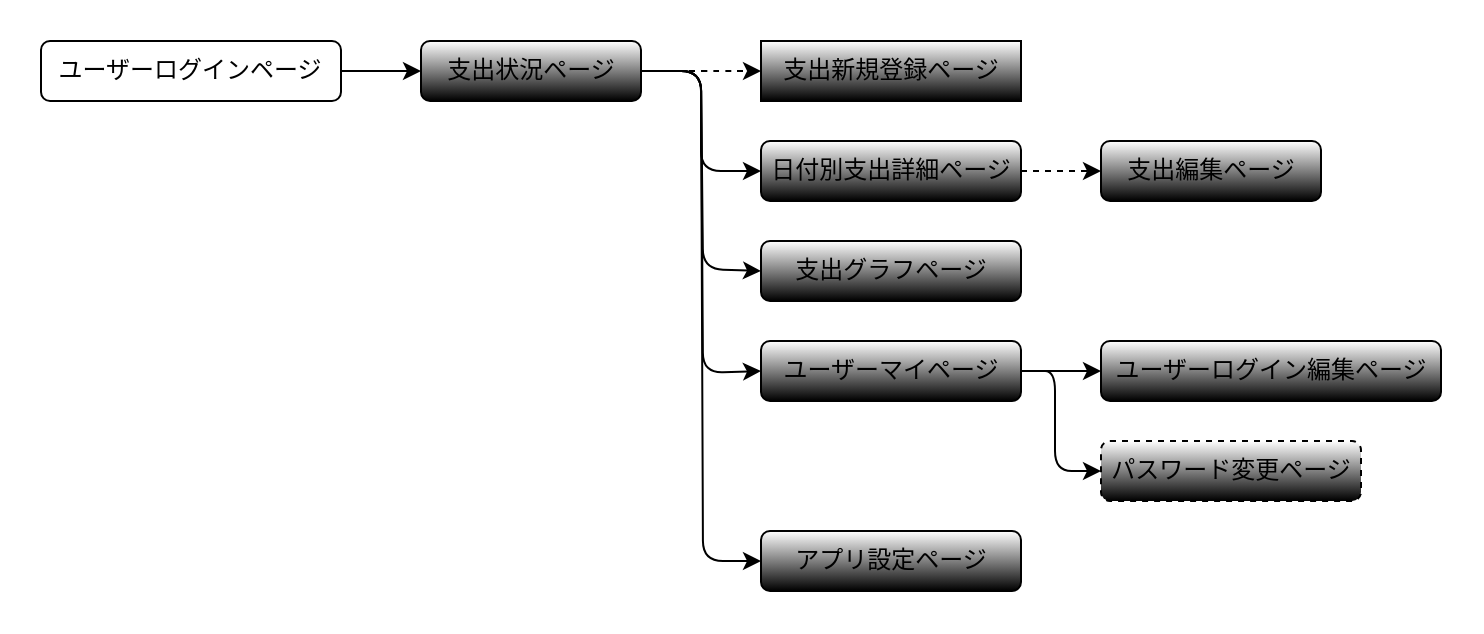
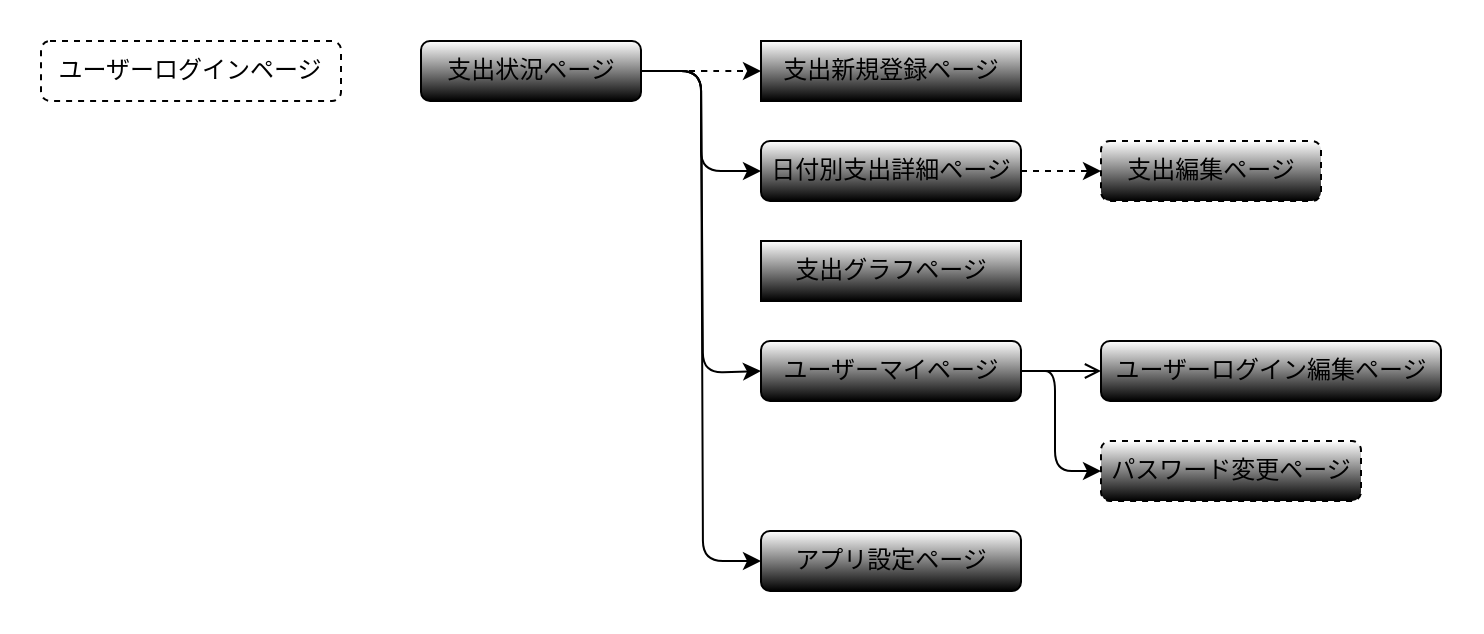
  <mxCell id="0" />
  <mxCell id="1" parent="0" />
- <mxCell id="2" style="edgeStyle=none;html=1;exitX=1;exitY=0.5;exitDx=0;exitDy=0;entryX=0;entryY=0.5;entryDx=0;entryDy=0;strokeColor=#000000;" parent="1" source="3" target="9" edge="1"><mxGeometry relative="1" as="geometry" /></mxCell>
- <mxCell id="3" value="ユーザーログインページ" style="rounded=1;whiteSpace=wrap;html=1;fillColor=#FFFFFF;gradientColor=none;fontColor=#000000;strokeColor=#000000;" parent="1" vertex="1"><mxGeometry x="20" y="20" width="150" height="30" as="geometry" /></mxCell>
+ <mxCell id="3" value="ユーザーログインページ" style="rounded=1;whiteSpace=wrap;html=1;fillColor=#FFFFFF;gradientColor=none;fontColor=#000000;strokeColor=#000000;dashed=1;" parent="1" vertex="1"><mxGeometry x="20" y="20" width="150" height="30" as="geometry" /></mxCell>
  <mxCell id="4" style="edgeStyle=none;html=1;strokeColor=#000000;dashed=1;" parent="1" source="9" target="10" edge="1"><mxGeometry relative="1" as="geometry"><Array as="points"><mxPoint x="360" y="35" /></Array></mxGeometry></mxCell>
  <mxCell id="5" style="edgeStyle=none;html=1;entryX=0;entryY=0.5;entryDx=0;entryDy=0;strokeColor=#000000;" parent="1" source="9" edge="1"><mxGeometry relative="1" as="geometry"><mxPoint x="380" y="85" as="targetPoint" /><Array as="points"><mxPoint x="350" y="35" /><mxPoint x="350" y="85" /></Array></mxGeometry></mxCell>
- <mxCell id="6" style="edgeStyle=none;html=1;entryX=0;entryY=0.5;entryDx=0;entryDy=0;strokeColor=#000000;" parent="1" source="9" target="14" edge="1"><mxGeometry relative="1" as="geometry"><Array as="points"><mxPoint x="350" y="35" /><mxPoint x="351" y="134" /></Array></mxGeometry></mxCell>
  <mxCell id="7" style="edgeStyle=none;html=1;exitX=1;exitY=0.5;exitDx=0;exitDy=0;entryX=0;entryY=0.5;entryDx=0;entryDy=0;strokeColor=#000000;" parent="1" source="9" edge="1"><mxGeometry relative="1" as="geometry"><mxPoint x="380" y="185" as="targetPoint" /><Array as="points"><mxPoint x="350" y="35" /><mxPoint x="351" y="186" /></Array></mxGeometry></mxCell>
  <mxCell id="8" style="edgeStyle=none;html=1;entryX=0;entryY=0.5;entryDx=0;entryDy=0;strokeColor=#000000;fontColor=#000000;" edge="1" parent="1"><mxGeometry relative="1" as="geometry"><mxPoint x="320" y="35" as="sourcePoint" /><mxPoint x="380" y="280" as="targetPoint" /><Array as="points"><mxPoint x="350" y="35" /><mxPoint x="351" y="280" /></Array></mxGeometry></mxCell>
  <mxCell id="9" value="支出状況ページ" style="rounded=1;html=1;strokeColor=#000000;gradientColor=default;fillColor=#FFFFFF;fontColor=#000000;" parent="1" vertex="1"><mxGeometry x="210" y="20" width="110" height="30" as="geometry" /></mxCell>
  <mxCell id="10" value="支出新規登録ページ" style="html=1;strokeColor=#000000;gradientColor=default;fillColor=#FFFFFF;fontColor=#000000;rounded=0;" parent="1" vertex="1"><mxGeometry x="380" y="20" width="130" height="30" as="geometry" /></mxCell>
- <mxCell id="11" value="支出編集ページ" style="rounded=1;html=1;strokeColor=#000000;gradientColor=default;fillColor=#FFFFFF;fontColor=#000000;" parent="1" vertex="1"><mxGeometry x="550" y="70" width="110" height="30" as="geometry" /></mxCell>
+ <mxCell id="11" value="支出編集ページ" style="rounded=1;html=1;strokeColor=#000000;gradientColor=default;fillColor=#FFFFFF;fontColor=#000000;dashed=1;" parent="1" vertex="1"><mxGeometry x="550" y="70" width="110" height="30" as="geometry" /></mxCell>
  <mxCell id="12" style="edgeStyle=none;html=1;exitX=1;exitY=0.5;exitDx=0;exitDy=0;entryX=0;entryY=0.5;entryDx=0;entryDy=0;strokeColor=#000000;dashed=1;" parent="1" source="13" target="11" edge="1"><mxGeometry relative="1" as="geometry" /></mxCell>
  <mxCell id="13" value="日付別支出詳細ページ" style="rounded=1;html=1;strokeColor=#000000;gradientColor=default;fillColor=#FFFFFF;fontColor=#000000;" parent="1" vertex="1"><mxGeometry x="380" y="70" width="130" height="30" as="geometry" /></mxCell>
- <mxCell id="14" value="支出グラフページ" style="rounded=1;html=1;strokeColor=#000000;gradientColor=default;fillColor=#FFFFFF;fontColor=#000000;" parent="1" vertex="1"><mxGeometry x="380" y="120" width="130" height="30" as="geometry" /></mxCell>
- <mxCell id="15" style="edgeStyle=none;html=1;exitX=1;exitY=0.5;exitDx=0;exitDy=0;entryX=0;entryY=0.5;entryDx=0;entryDy=0;strokeColor=#000000;" parent="1" source="17" target="18" edge="1"><mxGeometry relative="1" as="geometry" /></mxCell>
+ <mxCell id="14" value="支出グラフページ" style="html=1;strokeColor=#000000;gradientColor=default;fillColor=#FFFFFF;fontColor=#000000;rounded=0;" parent="1" vertex="1"><mxGeometry x="380" y="120" width="130" height="30" as="geometry" /></mxCell>
+ <mxCell id="15" style="edgeStyle=none;html=1;exitX=1;exitY=0.5;exitDx=0;exitDy=0;entryX=0;entryY=0.5;entryDx=0;entryDy=0;strokeColor=#000000;endArrow=open;" parent="1" source="17" target="18" edge="1"><mxGeometry relative="1" as="geometry" /></mxCell>
  <mxCell id="16" style="edgeStyle=none;html=1;entryX=0;entryY=0.5;entryDx=0;entryDy=0;strokeColor=#000000;" parent="1" target="19" edge="1"><mxGeometry relative="1" as="geometry"><mxPoint x="517" y="185" as="sourcePoint" /><mxPoint x="557" y="235" as="targetPoint" /><Array as="points"><mxPoint x="527" y="185" /><mxPoint x="527" y="235" /></Array></mxGeometry></mxCell>
  <mxCell id="17" value="ユーザーマイページ" style="rounded=1;html=1;strokeColor=#000000;gradientColor=default;fillColor=#FFFFFF;fontColor=#000000;" parent="1" vertex="1"><mxGeometry x="380" y="170" width="130" height="30" as="geometry" /></mxCell>
  <mxCell id="18" value="ユーザーログイン編集ページ" style="rounded=1;html=1;strokeColor=#000000;gradientColor=default;fillColor=#FFFFFF;fontColor=#000000;" parent="1" vertex="1"><mxGeometry x="550" y="170" width="170" height="30" as="geometry" /></mxCell>
  <mxCell id="19" value="パスワード変更ページ" style="rounded=1;html=1;strokeColor=#000000;gradientColor=default;fillColor=#FFFFFF;fontColor=#000000;dashed=1;" parent="1" vertex="1"><mxGeometry x="550" y="220" width="130" height="30" as="geometry" /></mxCell>
  <mxCell id="20" value="アプリ設定ページ" style="rounded=1;html=1;strokeColor=#000000;gradientColor=default;fillColor=#FFFFFF;fontColor=#000000;" vertex="1" parent="1"><mxGeometry x="380" y="265" width="130" height="30" as="geometry" /></mxCell>
